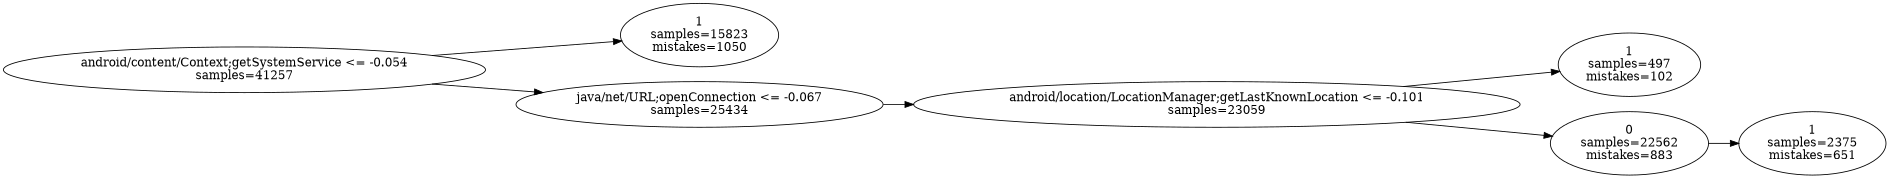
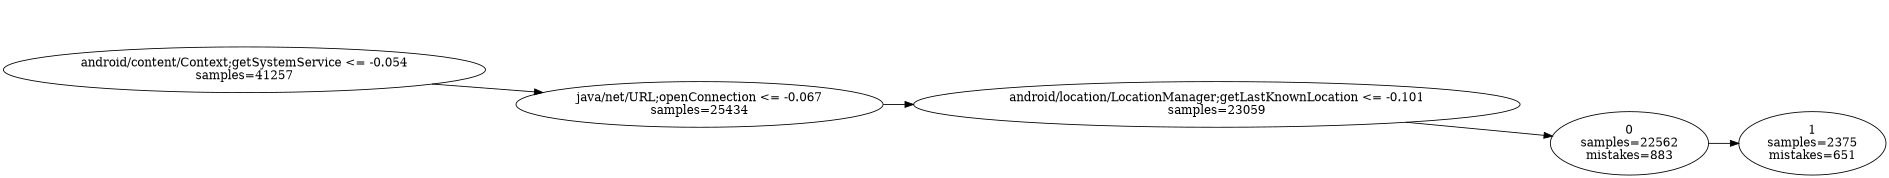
  digraph {
    rankdir=LR
    n1 [label="android/content/Context;getSystemService <= -0.054\nsamples=\41257"]
-   n2 [label="1\nsamples=\15823\nmistakes=\1050"]
    n3 [label="java/net/URL;openConnection <= -0.067\nsamples=\25434"]
    n4 [label="android/location/LocationManager;getLastKnownLocation <= -0.101\nsamples=\23059"]
    n5 [label="1\nsamples=\2375\nmistakes=\651"]
-   n6 [label="1\nsamples=\497\nmistakes=\102"]
    n7 [label="0\nsamples=\22562\nmistakes=\883"]
-   n1 -> n2
    n1 -> n3
    n3 -> n4
-   n4 -> n6
    n4 -> n7
    n7 -> n5
  }
